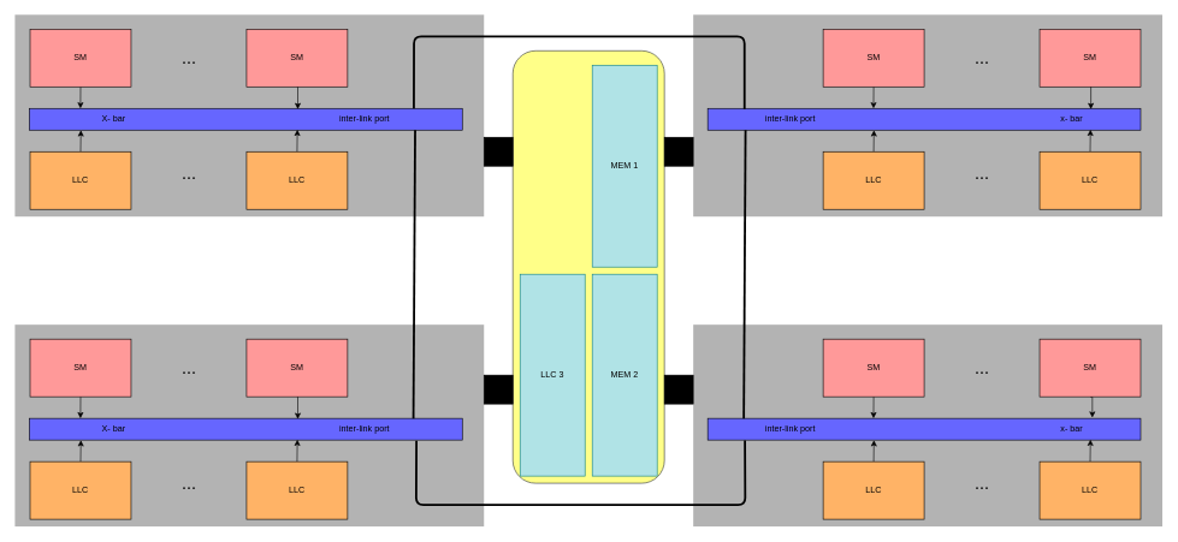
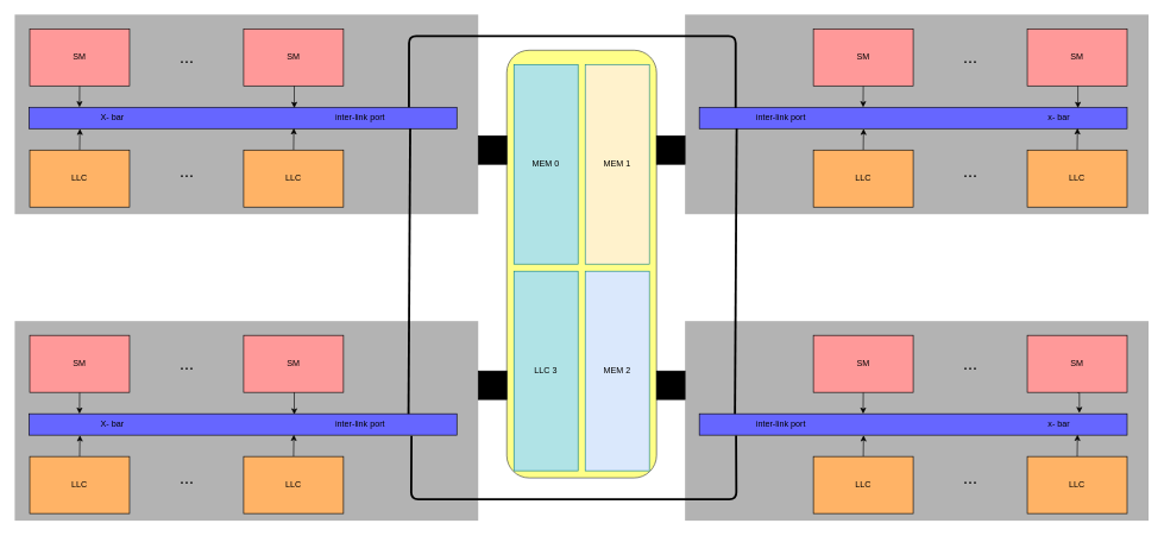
  <mxCell id="0" />
  <mxCell id="1" parent="0" />
  <mxCell id="2" value="" style="rounded=1;whiteSpace=wrap;html=1;fillColor=#ffff88;strokeColor=#36393d;" vertex="1" parent="1"><mxGeometry x="710" y="70" width="210" height="600" as="geometry" /></mxCell>
+ <mxCell id="3" value="MEM 0" style="rounded=0;whiteSpace=wrap;html=1;fillColor=#b0e3e6;strokeColor=#0e8088;" vertex="1" parent="1"><mxGeometry x="720" y="90" width="90" height="280" as="geometry" /></mxCell>
  <mxCell id="4" value="" style="rounded=0;whiteSpace=wrap;html=1;fillColor=#B3B3B3;strokeColor=none;" vertex="1" parent="1"><mxGeometry x="20" y="20" width="650" height="280" as="geometry" /></mxCell>
  <mxCell id="5" style="edgeStyle=orthogonalEdgeStyle;rounded=0;orthogonalLoop=1;jettySize=auto;html=1;exitX=0.5;exitY=1;exitDx=0;exitDy=0;entryX=0.118;entryY=0;entryDx=0;entryDy=0;entryPerimeter=0;" edge="1" parent="1" source="6" target="7"><mxGeometry relative="1" as="geometry" /></mxCell>
  <mxCell id="6" value="SM" style="rounded=0;whiteSpace=wrap;html=1;fillColor=#FF9999;" vertex="1" parent="1"><mxGeometry x="41" y="40" width="140" height="80" as="geometry" /></mxCell>
  <mxCell id="7" value="X- bar&amp;nbsp; &amp;nbsp; &amp;nbsp; &amp;nbsp; &amp;nbsp; &amp;nbsp; &amp;nbsp; &amp;nbsp; &amp;nbsp; &amp;nbsp; &amp;nbsp; &amp;nbsp; &amp;nbsp; &amp;nbsp; &amp;nbsp; &amp;nbsp; &amp;nbsp; &amp;nbsp; &amp;nbsp; &amp;nbsp; &amp;nbsp; &amp;nbsp; &amp;nbsp; &amp;nbsp; &amp;nbsp; &amp;nbsp; &amp;nbsp; &amp;nbsp; &amp;nbsp; &amp;nbsp; &amp;nbsp; &amp;nbsp; &amp;nbsp; &amp;nbsp; &amp;nbsp; &amp;nbsp; &amp;nbsp; &amp;nbsp; &amp;nbsp; &amp;nbsp; &amp;nbsp; &amp;nbsp; &amp;nbsp; &amp;nbsp; &amp;nbsp;inter-link port" style="rounded=0;whiteSpace=wrap;html=1;fillColor=#6666FF;" vertex="1" parent="1"><mxGeometry x="40" y="150" width="600" height="30" as="geometry" /></mxCell>
  <mxCell id="8" style="edgeStyle=orthogonalEdgeStyle;rounded=0;orthogonalLoop=1;jettySize=auto;html=1;exitX=0.5;exitY=1;exitDx=0;exitDy=0;entryX=0.62;entryY=0.033;entryDx=0;entryDy=0;entryPerimeter=0;" edge="1" parent="1" source="9" target="7"><mxGeometry relative="1" as="geometry" /></mxCell>
  <mxCell id="9" value="SM" style="rounded=0;whiteSpace=wrap;html=1;fillColor=#FF9999;" vertex="1" parent="1"><mxGeometry x="341" y="40" width="140" height="80" as="geometry" /></mxCell>
  <mxCell id="10" value="&lt;font style=&quot;font-size: 24px&quot;&gt;...&lt;/font&gt;" style="text;html=1;align=center;verticalAlign=middle;resizable=0;points=[];autosize=1;" vertex="1" parent="1"><mxGeometry x="241" y="70" width="40" height="20" as="geometry" /></mxCell>
  <mxCell id="11" style="edgeStyle=orthogonalEdgeStyle;rounded=0;orthogonalLoop=1;jettySize=auto;html=1;exitX=0.5;exitY=0;exitDx=0;exitDy=0;entryX=0.119;entryY=1.007;entryDx=0;entryDy=0;entryPerimeter=0;" edge="1" parent="1" source="12" target="7"><mxGeometry relative="1" as="geometry" /></mxCell>
  <mxCell id="12" value="LLC" style="rounded=0;whiteSpace=wrap;html=1;fillColor=#FFB366;" vertex="1" parent="1"><mxGeometry x="41" y="210" width="140" height="80" as="geometry" /></mxCell>
  <mxCell id="13" style="edgeStyle=orthogonalEdgeStyle;rounded=0;orthogonalLoop=1;jettySize=auto;html=1;exitX=0.5;exitY=0;exitDx=0;exitDy=0;entryX=0.619;entryY=0.981;entryDx=0;entryDy=0;entryPerimeter=0;" edge="1" parent="1" source="14" target="7"><mxGeometry relative="1" as="geometry" /></mxCell>
  <mxCell id="14" value="LLC" style="rounded=0;whiteSpace=wrap;html=1;fillColor=#FFB366;" vertex="1" parent="1"><mxGeometry x="341" y="210" width="140" height="80" as="geometry" /></mxCell>
  <mxCell id="15" value="&lt;font style=&quot;font-size: 24px&quot;&gt;...&lt;/font&gt;" style="text;html=1;align=center;verticalAlign=middle;resizable=0;points=[];autosize=1;" vertex="1" parent="1"><mxGeometry x="241" y="230" width="40" height="20" as="geometry" /></mxCell>
- <mxCell id="16" value="MEM 1" style="rounded=0;whiteSpace=wrap;html=1;fillColor=#b0e3e6;strokeColor=#0e8088;" vertex="1" parent="1"><mxGeometry x="820" y="90" width="90" height="280" as="geometry" /></mxCell>
+ <mxCell id="16" value="MEM 1" style="rounded=0;whiteSpace=wrap;html=1;fillColor=#fff2cc;strokeColor=#0e8088;" vertex="1" parent="1"><mxGeometry x="820" y="90" width="90" height="280" as="geometry" /></mxCell>
  <mxCell id="17" value="LLC 3" style="rounded=0;whiteSpace=wrap;html=1;fillColor=#b0e3e6;strokeColor=#0e8088;" vertex="1" parent="1"><mxGeometry x="720" y="380" width="90" height="280" as="geometry" /></mxCell>
- <mxCell id="18" value="MEM 2" style="rounded=0;whiteSpace=wrap;html=1;fillColor=#b0e3e6;strokeColor=#0e8088;" vertex="1" parent="1"><mxGeometry x="820" y="380" width="90" height="280" as="geometry" /></mxCell>
+ <mxCell id="18" value="MEM 2" style="rounded=0;whiteSpace=wrap;html=1;fillColor=#dae8fc;strokeColor=#0e8088;" vertex="1" parent="1"><mxGeometry x="820" y="380" width="90" height="280" as="geometry" /></mxCell>
  <mxCell id="19" value="" style="rounded=0;whiteSpace=wrap;html=1;fillColor=#B3B3B3;strokeColor=none;" vertex="1" parent="1"><mxGeometry x="20" y="450" width="650" height="280" as="geometry" /></mxCell>
  <mxCell id="20" style="edgeStyle=orthogonalEdgeStyle;rounded=0;orthogonalLoop=1;jettySize=auto;html=1;exitX=0.5;exitY=1;exitDx=0;exitDy=0;entryX=0.118;entryY=0;entryDx=0;entryDy=0;entryPerimeter=0;" edge="1" parent="1" source="21" target="22"><mxGeometry relative="1" as="geometry" /></mxCell>
  <mxCell id="21" value="SM" style="rounded=0;whiteSpace=wrap;html=1;fillColor=#FF9999;" vertex="1" parent="1"><mxGeometry x="41" y="470" width="140" height="80" as="geometry" /></mxCell>
  <mxCell id="22" value="X- bar&amp;nbsp; &amp;nbsp; &amp;nbsp; &amp;nbsp; &amp;nbsp; &amp;nbsp; &amp;nbsp; &amp;nbsp; &amp;nbsp; &amp;nbsp; &amp;nbsp; &amp;nbsp; &amp;nbsp; &amp;nbsp; &amp;nbsp; &amp;nbsp; &amp;nbsp; &amp;nbsp; &amp;nbsp; &amp;nbsp; &amp;nbsp; &amp;nbsp; &amp;nbsp; &amp;nbsp; &amp;nbsp; &amp;nbsp; &amp;nbsp; &amp;nbsp; &amp;nbsp; &amp;nbsp; &amp;nbsp; &amp;nbsp; &amp;nbsp; &amp;nbsp; &amp;nbsp; &amp;nbsp; &amp;nbsp; &amp;nbsp; &amp;nbsp; &amp;nbsp; &amp;nbsp; &amp;nbsp; &amp;nbsp; &amp;nbsp; &amp;nbsp;inter-link port" style="rounded=0;whiteSpace=wrap;html=1;fillColor=#6666FF;" vertex="1" parent="1"><mxGeometry x="40" y="580" width="600" height="30" as="geometry" /></mxCell>
  <mxCell id="23" style="edgeStyle=orthogonalEdgeStyle;rounded=0;orthogonalLoop=1;jettySize=auto;html=1;exitX=0.5;exitY=1;exitDx=0;exitDy=0;entryX=0.62;entryY=0.033;entryDx=0;entryDy=0;entryPerimeter=0;" edge="1" parent="1" source="24" target="22"><mxGeometry relative="1" as="geometry" /></mxCell>
  <mxCell id="24" value="SM" style="rounded=0;whiteSpace=wrap;html=1;fillColor=#FF9999;" vertex="1" parent="1"><mxGeometry x="341" y="470" width="140" height="80" as="geometry" /></mxCell>
  <mxCell id="25" value="&lt;font style=&quot;font-size: 24px&quot;&gt;...&lt;/font&gt;" style="text;html=1;align=center;verticalAlign=middle;resizable=0;points=[];autosize=1;" vertex="1" parent="1"><mxGeometry x="241" y="500" width="40" height="20" as="geometry" /></mxCell>
  <mxCell id="26" style="edgeStyle=orthogonalEdgeStyle;rounded=0;orthogonalLoop=1;jettySize=auto;html=1;exitX=0.5;exitY=0;exitDx=0;exitDy=0;entryX=0.119;entryY=1.007;entryDx=0;entryDy=0;entryPerimeter=0;" edge="1" parent="1" source="27" target="22"><mxGeometry relative="1" as="geometry" /></mxCell>
  <mxCell id="27" value="LLC" style="rounded=0;whiteSpace=wrap;html=1;fillColor=#FFB366;" vertex="1" parent="1"><mxGeometry x="41" y="640" width="140" height="80" as="geometry" /></mxCell>
  <mxCell id="28" style="edgeStyle=orthogonalEdgeStyle;rounded=0;orthogonalLoop=1;jettySize=auto;html=1;exitX=0.5;exitY=0;exitDx=0;exitDy=0;entryX=0.619;entryY=0.981;entryDx=0;entryDy=0;entryPerimeter=0;" edge="1" parent="1" source="29" target="22"><mxGeometry relative="1" as="geometry" /></mxCell>
  <mxCell id="29" value="LLC" style="rounded=0;whiteSpace=wrap;html=1;fillColor=#FFB366;" vertex="1" parent="1"><mxGeometry x="341" y="640" width="140" height="80" as="geometry" /></mxCell>
  <mxCell id="30" value="&lt;font style=&quot;font-size: 24px&quot;&gt;...&lt;/font&gt;" style="text;html=1;align=center;verticalAlign=middle;resizable=0;points=[];autosize=1;" vertex="1" parent="1"><mxGeometry x="241" y="660" width="40" height="20" as="geometry" /></mxCell>
  <mxCell id="31" value="" style="rounded=0;whiteSpace=wrap;html=1;fillColor=#B3B3B3;strokeColor=none;" vertex="1" parent="1"><mxGeometry x="960" y="20" width="650" height="280" as="geometry" /></mxCell>
  <mxCell id="32" style="edgeStyle=orthogonalEdgeStyle;rounded=0;orthogonalLoop=1;jettySize=auto;html=1;exitX=0.5;exitY=1;exitDx=0;exitDy=0;entryX=0.118;entryY=0;entryDx=0;entryDy=0;entryPerimeter=0;" edge="1" parent="1" source="33"><mxGeometry relative="1" as="geometry"><mxPoint x="1209.8" y="150" as="targetPoint" /></mxGeometry></mxCell>
  <mxCell id="33" value="SM" style="rounded=0;whiteSpace=wrap;html=1;fillColor=#FF9999;" vertex="1" parent="1"><mxGeometry x="1140" y="40" width="140" height="80" as="geometry" /></mxCell>
  <mxCell id="34" value="inter-link port&amp;nbsp; &amp;nbsp; &amp;nbsp; &amp;nbsp; &amp;nbsp; &amp;nbsp; &amp;nbsp; &amp;nbsp; &amp;nbsp; &amp;nbsp; &amp;nbsp; &amp;nbsp; &amp;nbsp; &amp;nbsp; &amp;nbsp; &amp;nbsp; &amp;nbsp; &amp;nbsp; &amp;nbsp; &amp;nbsp; &amp;nbsp; &amp;nbsp; &amp;nbsp; &amp;nbsp; &amp;nbsp; &amp;nbsp; &amp;nbsp; &amp;nbsp; &amp;nbsp; &amp;nbsp; &amp;nbsp; &amp;nbsp; &amp;nbsp; &amp;nbsp; &amp;nbsp; &amp;nbsp; &amp;nbsp; &amp;nbsp; &amp;nbsp; &amp;nbsp; &amp;nbsp; &amp;nbsp; &amp;nbsp; &amp;nbsp; &amp;nbsp; &amp;nbsp; &amp;nbsp; &amp;nbsp; &amp;nbsp; &amp;nbsp; &amp;nbsp; x- bar" style="rounded=0;whiteSpace=wrap;html=1;fillColor=#6666FF;" vertex="1" parent="1"><mxGeometry x="980" y="150" width="600" height="30" as="geometry" /></mxCell>
  <mxCell id="35" style="edgeStyle=orthogonalEdgeStyle;rounded=0;orthogonalLoop=1;jettySize=auto;html=1;exitX=0.5;exitY=1;exitDx=0;exitDy=0;entryX=0.62;entryY=0.033;entryDx=0;entryDy=0;entryPerimeter=0;" edge="1" parent="1" source="36"><mxGeometry relative="1" as="geometry"><mxPoint x="1511" y="150.99" as="targetPoint" /></mxGeometry></mxCell>
  <mxCell id="36" value="SM" style="rounded=0;whiteSpace=wrap;html=1;fillColor=#FF9999;" vertex="1" parent="1"><mxGeometry x="1440" y="40" width="140" height="80" as="geometry" /></mxCell>
  <mxCell id="37" value="&lt;font style=&quot;font-size: 24px&quot;&gt;...&lt;/font&gt;" style="text;html=1;align=center;verticalAlign=middle;resizable=0;points=[];autosize=1;" vertex="1" parent="1"><mxGeometry x="1340" y="70" width="40" height="20" as="geometry" /></mxCell>
  <mxCell id="38" style="edgeStyle=orthogonalEdgeStyle;rounded=0;orthogonalLoop=1;jettySize=auto;html=1;exitX=0.5;exitY=0;exitDx=0;exitDy=0;entryX=0.119;entryY=1.007;entryDx=0;entryDy=0;entryPerimeter=0;" edge="1" parent="1" source="39"><mxGeometry relative="1" as="geometry"><mxPoint x="1210.4" y="180.21" as="targetPoint" /></mxGeometry></mxCell>
  <mxCell id="39" value="LLC" style="rounded=0;whiteSpace=wrap;html=1;fillColor=#FFB366;" vertex="1" parent="1"><mxGeometry x="1140" y="210" width="140" height="80" as="geometry" /></mxCell>
  <mxCell id="40" style="edgeStyle=orthogonalEdgeStyle;rounded=0;orthogonalLoop=1;jettySize=auto;html=1;exitX=0.5;exitY=0;exitDx=0;exitDy=0;entryX=0.619;entryY=0.981;entryDx=0;entryDy=0;entryPerimeter=0;" edge="1" parent="1" source="41"><mxGeometry relative="1" as="geometry"><mxPoint x="1510.4" y="179.43" as="targetPoint" /></mxGeometry></mxCell>
  <mxCell id="41" value="LLC" style="rounded=0;whiteSpace=wrap;html=1;fillColor=#FFB366;" vertex="1" parent="1"><mxGeometry x="1440" y="210" width="140" height="80" as="geometry" /></mxCell>
  <mxCell id="42" value="&lt;font style=&quot;font-size: 24px&quot;&gt;...&lt;/font&gt;" style="text;html=1;align=center;verticalAlign=middle;resizable=0;points=[];autosize=1;" vertex="1" parent="1"><mxGeometry x="1340" y="230" width="40" height="20" as="geometry" /></mxCell>
  <mxCell id="43" value="" style="rounded=0;whiteSpace=wrap;html=1;fillColor=#B3B3B3;strokeColor=none;" vertex="1" parent="1"><mxGeometry x="960" y="450" width="650" height="280" as="geometry" /></mxCell>
  <mxCell id="44" style="edgeStyle=orthogonalEdgeStyle;rounded=0;orthogonalLoop=1;jettySize=auto;html=1;exitX=0.5;exitY=1;exitDx=0;exitDy=0;entryX=0.118;entryY=0;entryDx=0;entryDy=0;entryPerimeter=0;" edge="1" parent="1" source="45"><mxGeometry relative="1" as="geometry"><mxPoint x="1209.8" y="580" as="targetPoint" /></mxGeometry></mxCell>
  <mxCell id="45" value="SM" style="rounded=0;whiteSpace=wrap;html=1;fillColor=#FF9999;" vertex="1" parent="1"><mxGeometry x="1140" y="470" width="140" height="80" as="geometry" /></mxCell>
  <mxCell id="46" value="inter-link port&amp;nbsp; &amp;nbsp; &amp;nbsp; &amp;nbsp; &amp;nbsp; &amp;nbsp; &amp;nbsp; &amp;nbsp; &amp;nbsp; &amp;nbsp; &amp;nbsp; &amp;nbsp; &amp;nbsp; &amp;nbsp; &amp;nbsp; &amp;nbsp; &amp;nbsp; &amp;nbsp; &amp;nbsp; &amp;nbsp; &amp;nbsp; &amp;nbsp; &amp;nbsp; &amp;nbsp; &amp;nbsp; &amp;nbsp; &amp;nbsp; &amp;nbsp; &amp;nbsp; &amp;nbsp; &amp;nbsp; &amp;nbsp; &amp;nbsp; &amp;nbsp; &amp;nbsp; &amp;nbsp; &amp;nbsp; &amp;nbsp; &amp;nbsp; &amp;nbsp; &amp;nbsp; &amp;nbsp; &amp;nbsp; &amp;nbsp; &amp;nbsp; &amp;nbsp; &amp;nbsp; &amp;nbsp; &amp;nbsp; &amp;nbsp; &amp;nbsp; x- bar" style="rounded=0;whiteSpace=wrap;html=1;fillColor=#6666FF;" vertex="1" parent="1"><mxGeometry x="980" y="580" width="600" height="30" as="geometry" /></mxCell>
  <mxCell id="47" style="edgeStyle=orthogonalEdgeStyle;rounded=0;orthogonalLoop=1;jettySize=auto;html=1;exitX=0.5;exitY=1;exitDx=0;exitDy=0;" edge="1" parent="1" source="48"><mxGeometry relative="1" as="geometry"><mxPoint x="1513" y="579" as="targetPoint" /></mxGeometry></mxCell>
  <mxCell id="48" value="SM" style="rounded=0;whiteSpace=wrap;html=1;fillColor=#FF9999;" vertex="1" parent="1"><mxGeometry x="1440" y="470" width="140" height="80" as="geometry" /></mxCell>
  <mxCell id="49" value="&lt;font style=&quot;font-size: 24px&quot;&gt;...&lt;/font&gt;" style="text;html=1;align=center;verticalAlign=middle;resizable=0;points=[];autosize=1;" vertex="1" parent="1"><mxGeometry x="1340" y="500" width="40" height="20" as="geometry" /></mxCell>
  <mxCell id="50" style="edgeStyle=orthogonalEdgeStyle;rounded=0;orthogonalLoop=1;jettySize=auto;html=1;exitX=0.5;exitY=0;exitDx=0;exitDy=0;entryX=0.119;entryY=1.007;entryDx=0;entryDy=0;entryPerimeter=0;" edge="1" parent="1" source="51"><mxGeometry relative="1" as="geometry"><mxPoint x="1210.4" y="610.21" as="targetPoint" /></mxGeometry></mxCell>
  <mxCell id="51" value="LLC" style="rounded=0;whiteSpace=wrap;html=1;fillColor=#FFB366;" vertex="1" parent="1"><mxGeometry x="1140" y="640" width="140" height="80" as="geometry" /></mxCell>
  <mxCell id="52" style="edgeStyle=orthogonalEdgeStyle;rounded=0;orthogonalLoop=1;jettySize=auto;html=1;exitX=0.5;exitY=0;exitDx=0;exitDy=0;entryX=0.619;entryY=0.981;entryDx=0;entryDy=0;entryPerimeter=0;" edge="1" parent="1" source="53"><mxGeometry relative="1" as="geometry"><mxPoint x="1510.4" y="609.43" as="targetPoint" /></mxGeometry></mxCell>
  <mxCell id="53" value="LLC" style="rounded=0;whiteSpace=wrap;html=1;fillColor=#FFB366;" vertex="1" parent="1"><mxGeometry x="1440" y="640" width="140" height="80" as="geometry" /></mxCell>
  <mxCell id="54" value="&lt;font style=&quot;font-size: 24px&quot;&gt;...&lt;/font&gt;" style="text;html=1;align=center;verticalAlign=middle;resizable=0;points=[];autosize=1;" vertex="1" parent="1"><mxGeometry x="1340" y="660" width="40" height="20" as="geometry" /></mxCell>
  <mxCell id="55" value="" style="endArrow=none;html=1;entryX=0.891;entryY=1;entryDx=0;entryDy=0;entryPerimeter=0;exitX=0.887;exitY=0;exitDx=0;exitDy=0;exitPerimeter=0;strokeWidth=3;" edge="1" parent="1" source="22" target="7"><mxGeometry width="50" height="50" relative="1" as="geometry"><mxPoint x="550" y="460" as="sourcePoint" /><mxPoint x="600" y="410" as="targetPoint" /></mxGeometry></mxCell>
  <mxCell id="56" value="" style="endArrow=none;html=1;entryX=0.086;entryY=1.022;entryDx=0;entryDy=0;entryPerimeter=0;exitX=0.894;exitY=1.028;exitDx=0;exitDy=0;exitPerimeter=0;strokeWidth=3;" edge="1" parent="1" source="22" target="46"><mxGeometry width="50" height="50" relative="1" as="geometry"><mxPoint x="670" y="870" as="sourcePoint" /><mxPoint x="720" y="820" as="targetPoint" /><Array as="points"><mxPoint x="576" y="700" /><mxPoint x="1032" y="700" /></Array></mxGeometry></mxCell>
  <mxCell id="57" value="" style="endArrow=none;html=1;entryX=0.891;entryY=1;entryDx=0;entryDy=0;entryPerimeter=0;exitX=0.887;exitY=0;exitDx=0;exitDy=0;exitPerimeter=0;strokeWidth=3;" edge="1" parent="1"><mxGeometry width="50" height="50" relative="1" as="geometry"><mxPoint x="1030" y="580" as="sourcePoint" /><mxPoint x="1032.4" y="180" as="targetPoint" /></mxGeometry></mxCell>
  <mxCell id="58" value="" style="endArrow=none;html=1;exitX=0.888;exitY=0;exitDx=0;exitDy=0;exitPerimeter=0;entryX=0.085;entryY=0.033;entryDx=0;entryDy=0;entryPerimeter=0;strokeWidth=3;" edge="1" parent="1" source="7" target="34"><mxGeometry width="50" height="50" relative="1" as="geometry"><mxPoint x="700" y="60" as="sourcePoint" /><mxPoint x="750" y="10" as="targetPoint" /><Array as="points"><mxPoint x="573" y="50" /><mxPoint x="1031" y="50" /></Array></mxGeometry></mxCell>
  <mxCell id="59" value="" style="rounded=0;whiteSpace=wrap;html=1;fillColor=#000000;" vertex="1" parent="1"><mxGeometry x="670" y="520" width="40" height="40" as="geometry" /></mxCell>
  <mxCell id="60" value="" style="rounded=0;whiteSpace=wrap;html=1;fillColor=#000000;" vertex="1" parent="1"><mxGeometry x="670" y="190" width="40" height="40" as="geometry" /></mxCell>
  <mxCell id="61" value="" style="rounded=0;whiteSpace=wrap;html=1;fillColor=#000000;" vertex="1" parent="1"><mxGeometry x="920" y="190" width="40" height="40" as="geometry" /></mxCell>
  <mxCell id="62" value="" style="rounded=0;whiteSpace=wrap;html=1;fillColor=#000000;" vertex="1" parent="1"><mxGeometry x="920" y="520" width="40" height="40" as="geometry" /></mxCell>
